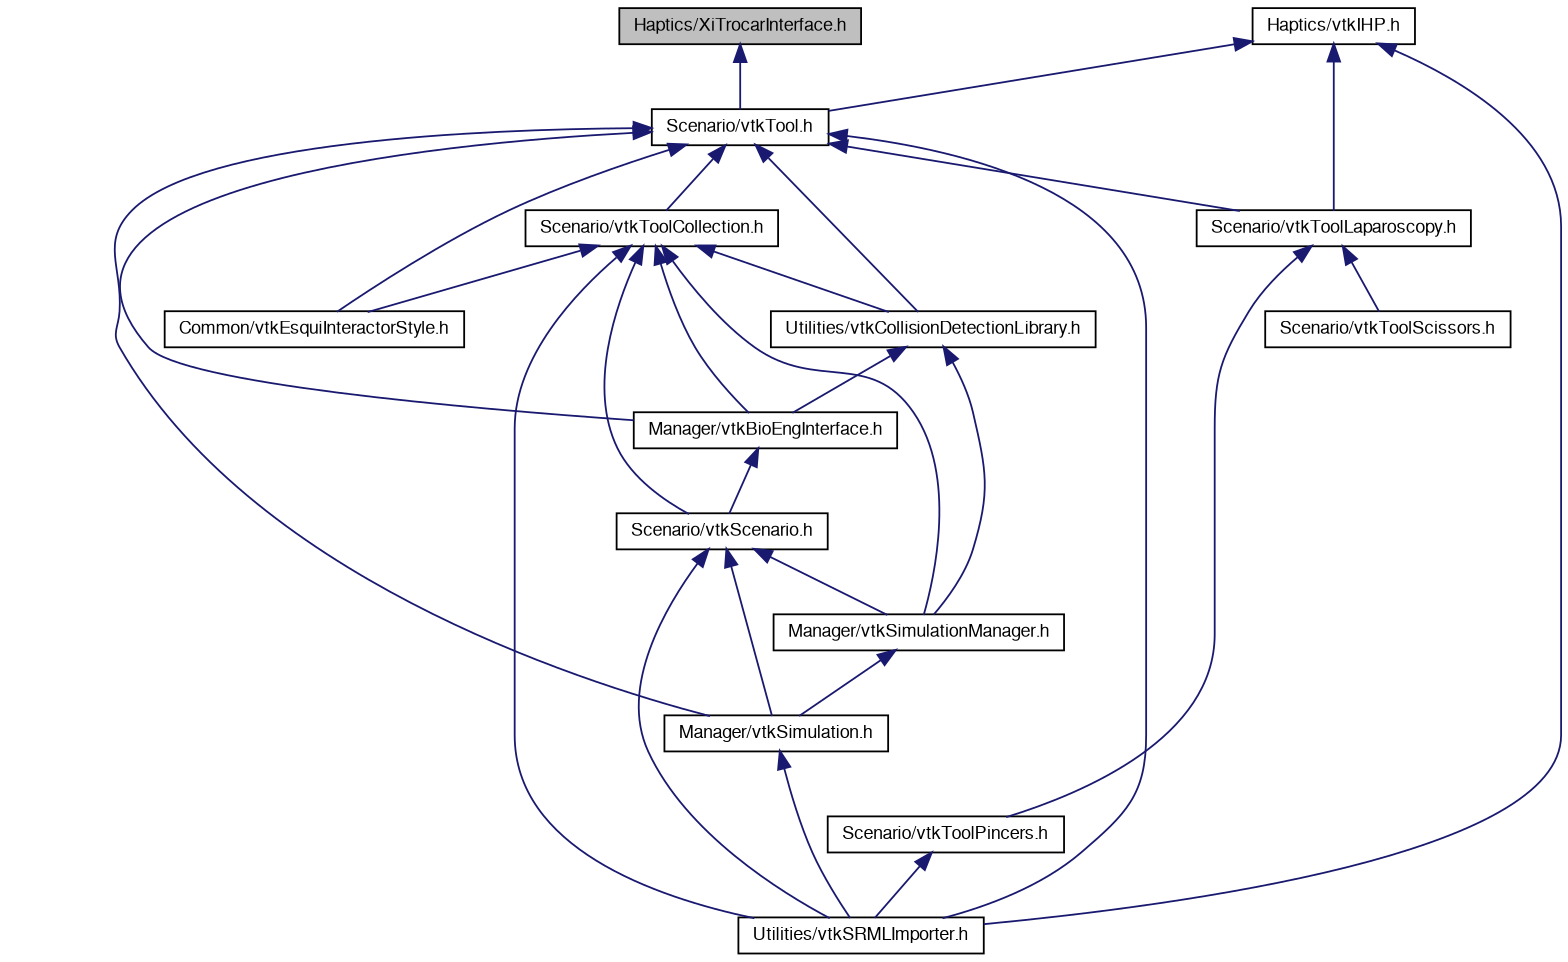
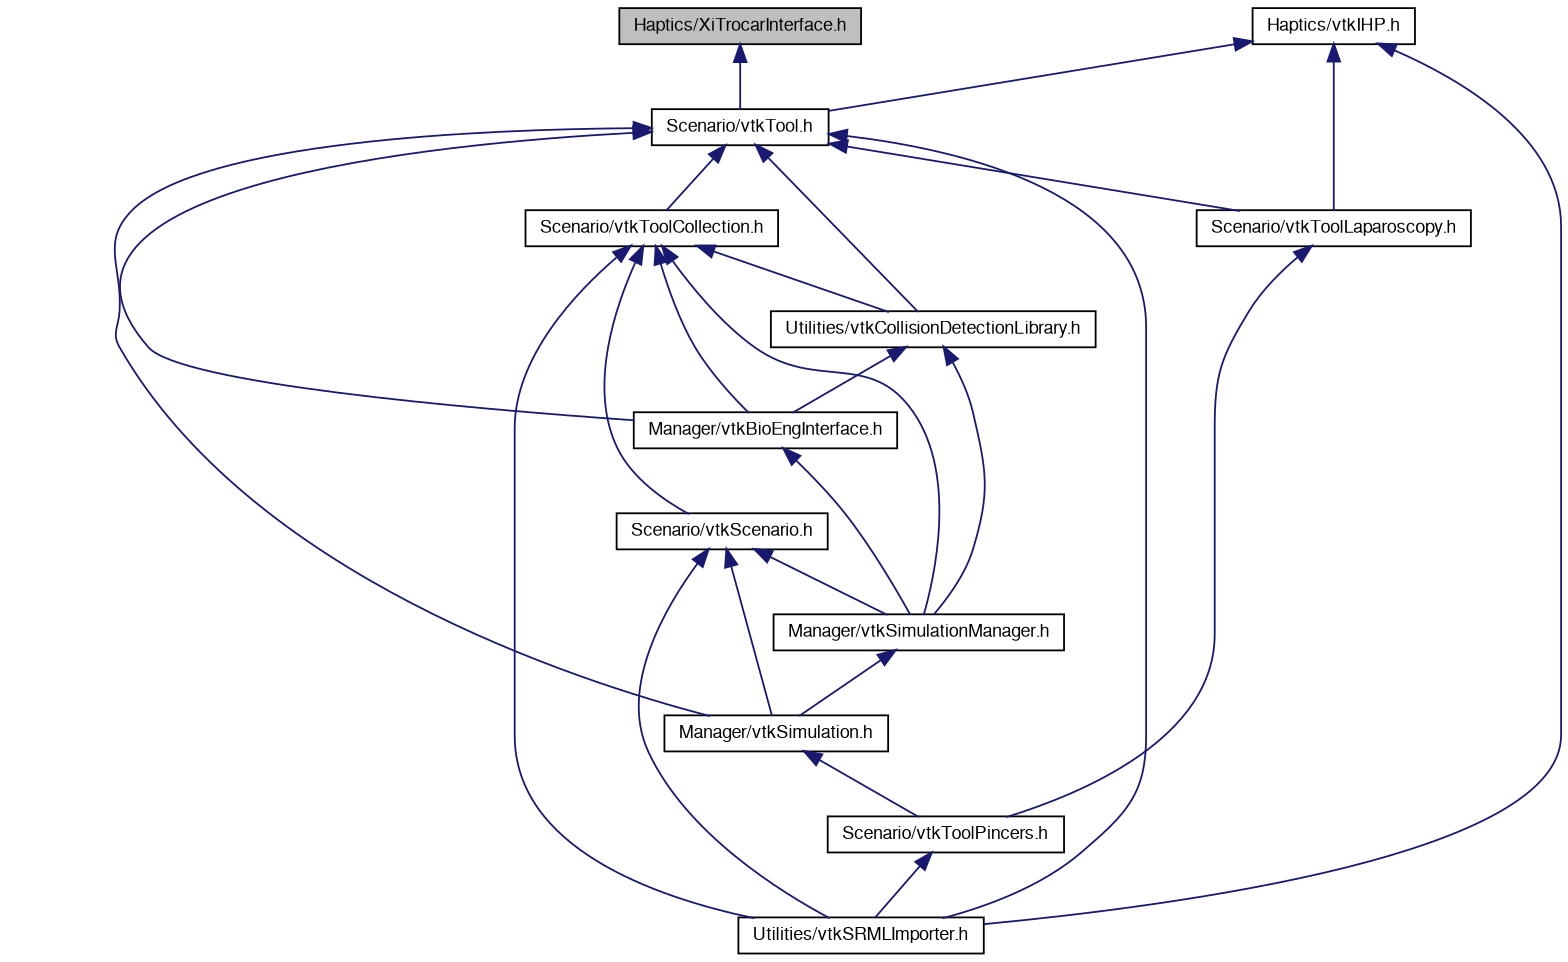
  digraph {
    node [color=black fontname=FreeSans fontsize=10 shape=record]
    edge [color=midnightblue dir=back fontname=FreeSans fontsize=10 labelfontname=FreeSans labelfontsize=10 style=solid]
    n1 [fillcolor=grey75 fontcolor=black height=0.2 label="Haptics/XiTrocarInterface.h" style=filled width=0.4]
    n2 [height=0.2 label="Scenario/vtkTool.h" width=0.4]
    n3 [height=0.2 label="Haptics/vtkIHP.h" width=0.4]
    n4 [height=0.2 label="Utilities/vtkSRMLImporter.h" width=0.4]
    n5 [height=0.2 label="Scenario/vtkToolLaparoscopy.h" width=0.4]
-   n6 [height=0.2 label="Common/vtkEsquiInteractorStyle.h" width=0.4]
    n7 [height=0.2 label="Utilities/vtkCollisionDetectionLibrary.h" width=0.4]
    n8 [height=0.2 label="Manager/vtkBioEngInterface.h" width=0.4]
    n9 [height=0.2 label="Manager/vtkSimulation.h" width=0.4]
    n10 [height=0.2 label="Scenario/vtkToolCollection.h" width=0.4]
    n11 [height=0.2 label="Scenario/vtkToolPincers.h" width=0.4]
-   n12 [height=0.2 label="Scenario/vtkToolScissors.h" width=0.4]
    n13 [height=0.2 label="Manager/vtkSimulationManager.h" width=0.4]
    n14 [height=0.2 label="Scenario/vtkScenario.h" width=0.4]
    n1 -> n2
    n2 -> n4
    n2 -> n5
-   n2 -> n6
    n2 -> n7
    n2 -> n8
    n2 -> n9
    n2 -> n10
    n3 -> n2
    n3 -> n4
    n3 -> n5
    n5 -> n11
-   n5 -> n12
    n7 -> n8
    n7 -> n13
-   n8 -> n14
-   n9 -> n4
+   n8 -> n13
+   n9 -> n11
    n10 -> n4
-   n10 -> n6
    n10 -> n7
    n10 -> n8
    n10 -> n13
    n10 -> n14
    n11 -> n4
    n13 -> n9
    n14 -> n4
    n14 -> n9
    n14 -> n13
  }
